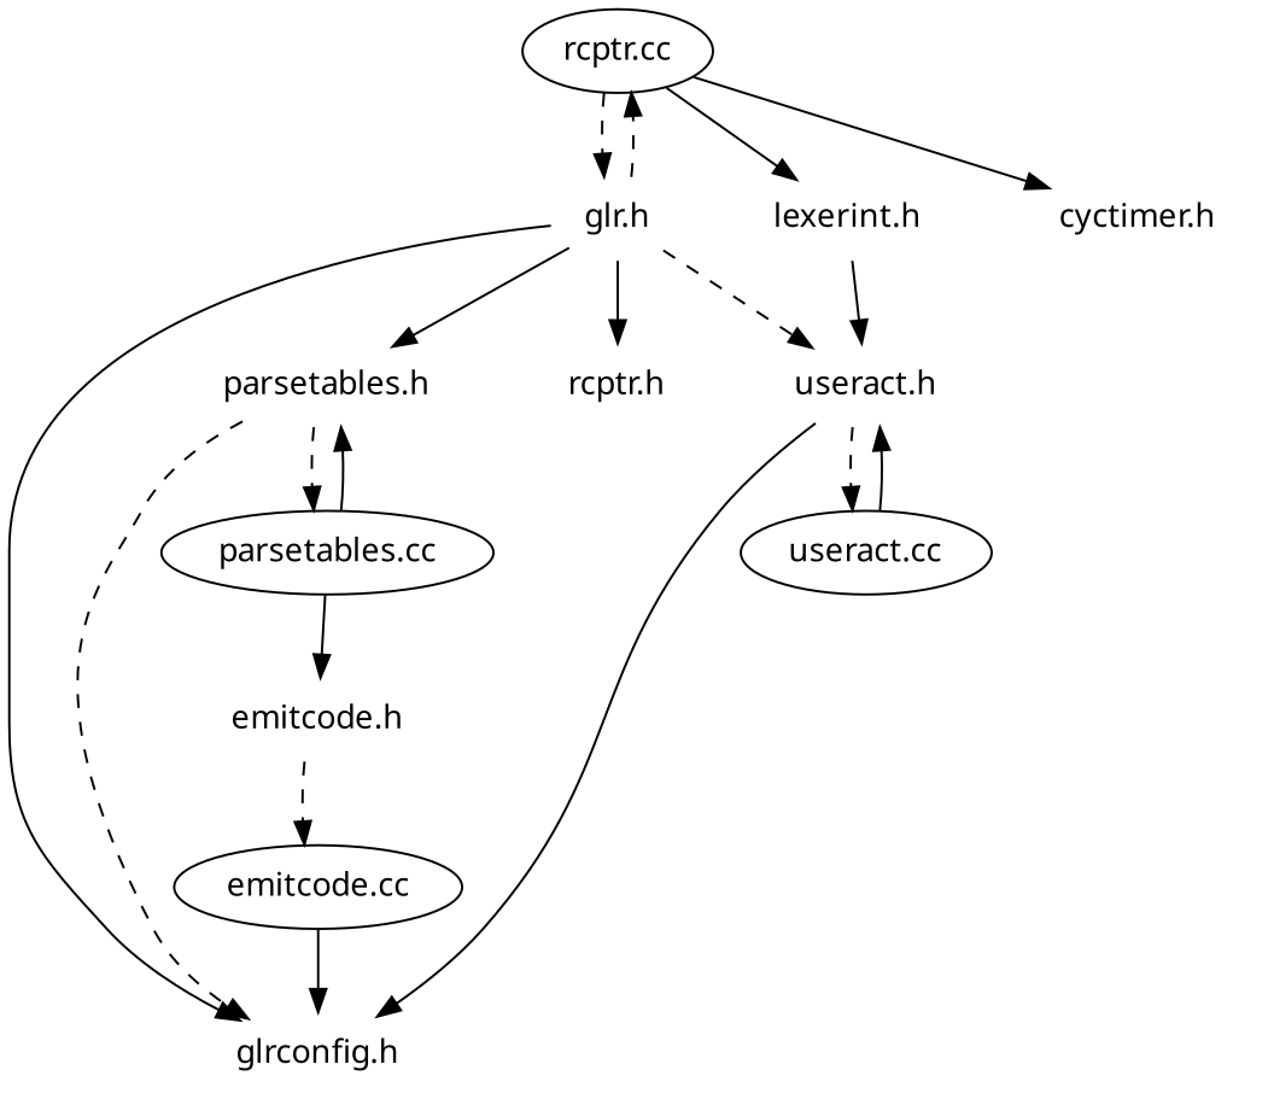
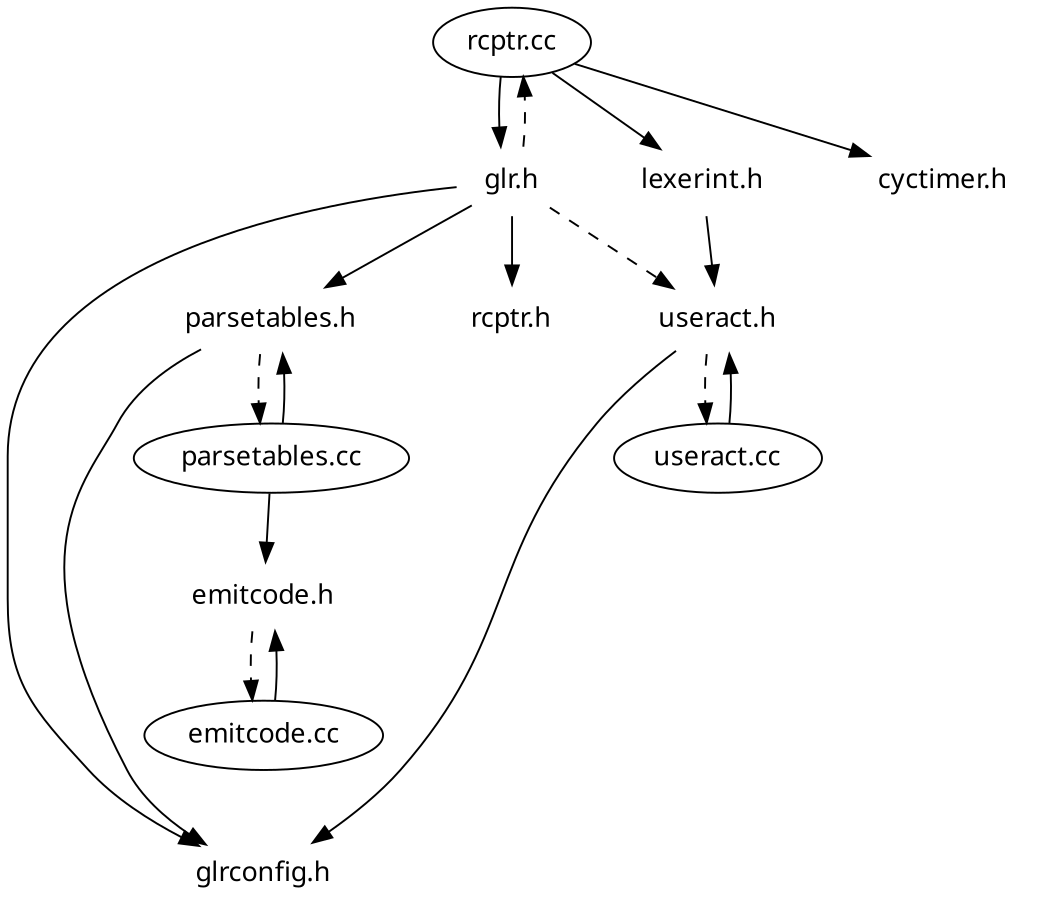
  digraph {
    fontname="Noto Sans"
    node [fontname="Noto Sans" color=white]
    edge [fontname="Noto Sans"]
    n1 [label="rcptr.cc" color=""]
    "glr.h"
    "glrconfig.h"
    "parsetables.h"
    "rcptr.h"
    "useract.h"
    "lexerint.h"
    "cyctimer.h"
    "parsetables.cc" [color=""]
    "useract.cc" [color=""]
    "emitcode.h"
    "emitcode.cc" [color=""]
-   n1 -> "glr.h" [weight=10 style=dashed]
+   n1 -> "glr.h" [weight=10]
    n1 -> "lexerint.h"
    n1 -> "cyctimer.h"
    "glr.h" -> n1 [style=dashed weight=10]
    "glr.h" -> "glrconfig.h"
    "glr.h" -> "parsetables.h"
    "glr.h" -> "rcptr.h"
    "glr.h" -> "useract.h" [style=dashed]
-   "parsetables.h" -> "glrconfig.h" [style=dashed]
+   "parsetables.h" -> "glrconfig.h"
    "parsetables.h" -> "parsetables.cc" [style=dashed weight=10]
    "useract.h" -> "glrconfig.h"
    "useract.h" -> "useract.cc" [style=dashed weight=10]
    "lexerint.h" -> "useract.h"
    "parsetables.cc" -> "parsetables.h" [weight=10]
    "parsetables.cc" -> "emitcode.h"
    "useract.cc" -> "useract.h" [weight=10]
    "emitcode.h" -> "emitcode.cc" [style=dashed weight=10]
-   "emitcode.cc" -> "glrconfig.h" [weight=10]
+   "emitcode.cc" -> "emitcode.h" [weight=10]
  }
